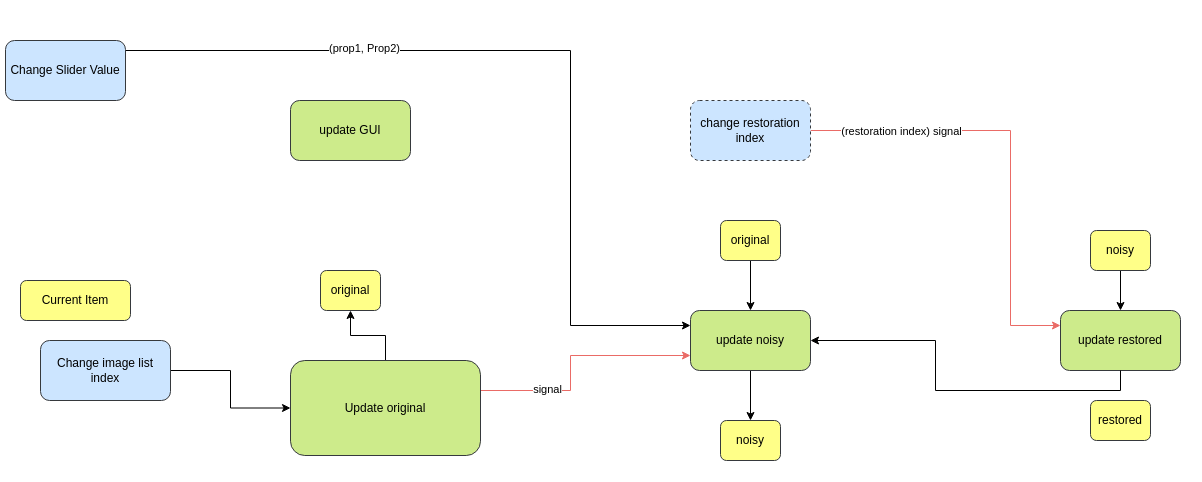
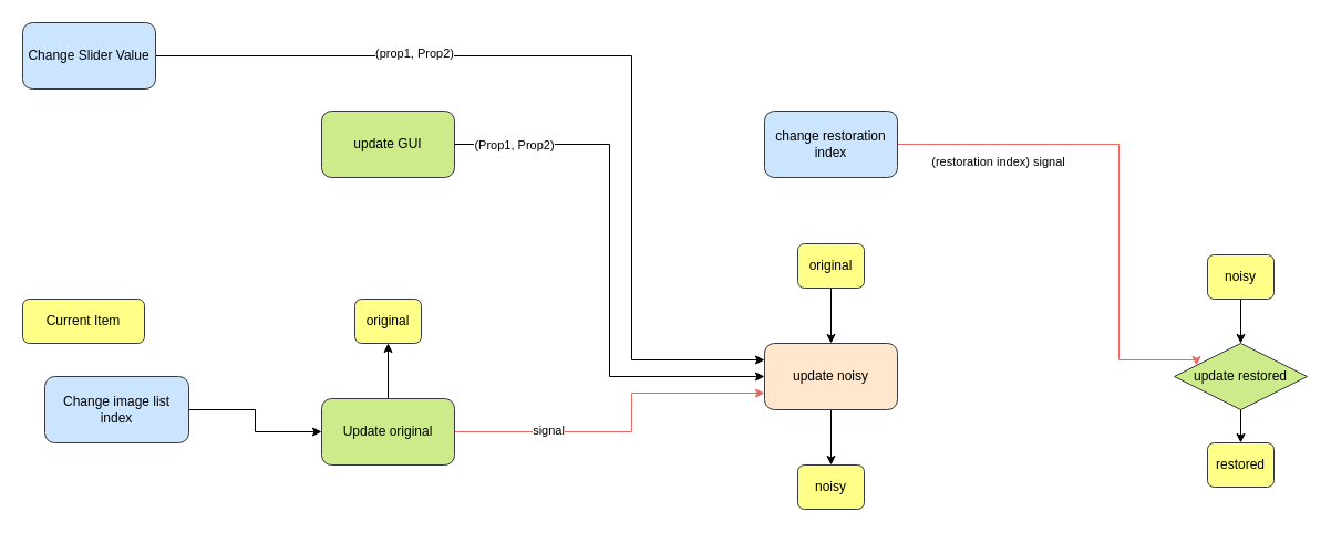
  <mxCell id="0" />
  <mxCell id="1" parent="0" />
  <mxCell id="2" value="original" style="rounded=1;whiteSpace=wrap;html=1;fillColor=#ffff88;strokeColor=#36393d;" vertex="1" parent="1"><mxGeometry x="320" y="270" width="60" height="40" as="geometry" /></mxCell>
  <mxCell id="3" style="edgeStyle=orthogonalEdgeStyle;rounded=0;orthogonalLoop=1;jettySize=auto;html=1;entryX=0.5;entryY=1;entryDx=0;entryDy=0;strokeColor=#000000;exitX=0.5;exitY=1;exitDx=0;exitDy=0;" edge="1" parent="1" source="4" target="11"><mxGeometry relative="1" as="geometry" /></mxCell>
- <mxCell id="4" value="update noisy" style="rounded=1;whiteSpace=wrap;html=1;fillColor=#cdeb8b;strokeColor=#36393d;" vertex="1" parent="1"><mxGeometry x="690" y="310" width="120" height="60" as="geometry" /></mxCell>
- <mxCell id="5" value="update restored" style="rounded=1;whiteSpace=wrap;html=1;fillColor=#cdeb8b;strokeColor=#36393d;" vertex="1" parent="1"><mxGeometry x="1060" y="310" width="120" height="60" as="geometry" /></mxCell>
+ <mxCell id="4" value="update noisy" style="rounded=1;whiteSpace=wrap;html=1;fillColor=#ffe6cc;strokeColor=#36393d;" vertex="1" parent="1"><mxGeometry x="690" y="310" width="120" height="60" as="geometry" /></mxCell>
+ <mxCell id="5" value="update restored" style="rhombus;whiteSpace=wrap;html=1;fillColor=#cdeb8b;strokeColor=#36393d;" vertex="1" parent="1"><mxGeometry x="1060" y="310" width="120" height="60" as="geometry" /></mxCell>
  <mxCell id="6" style="edgeStyle=orthogonalEdgeStyle;rounded=0;orthogonalLoop=1;jettySize=auto;html=1;fillColor=#ffcccc;strokeColor=#EA6B66;entryX=0;entryY=0.25;entryDx=0;entryDy=0;" edge="1" parent="1" source="8" target="5"><mxGeometry relative="1" as="geometry"><mxPoint x="1070" y="330" as="targetPoint" /><Array as="points"><mxPoint x="1010" y="130" /><mxPoint x="1010" y="325" /></Array></mxGeometry></mxCell>
  <mxCell id="7" value="(restoration index) signal" style="edgeLabel;html=1;align=center;verticalAlign=middle;resizable=0;points=[];" vertex="1" connectable="0" parent="6"><mxGeometry x="0.221" y="-2" relative="1" as="geometry"><mxPoint x="-108" y="-72" as="offset" /></mxGeometry></mxCell>
- <mxCell id="8" value="change restoration index" style="rounded=1;whiteSpace=wrap;html=1;fillColor=#cce5ff;strokeColor=#36393d;dashed=1;" vertex="1" parent="1"><mxGeometry x="690" y="100" width="120" height="60" as="geometry" /></mxCell>
+ <mxCell id="8" value="change restoration index" style="rounded=1;whiteSpace=wrap;html=1;fillColor=#cce5ff;strokeColor=#36393d;" vertex="1" parent="1"><mxGeometry x="690" y="100" width="120" height="60" as="geometry" /></mxCell>
  <mxCell id="9" style="edgeStyle=orthogonalEdgeStyle;rounded=0;orthogonalLoop=1;jettySize=auto;html=1;entryX=0.5;entryY=0;entryDx=0;entryDy=0;" edge="1" parent="1" source="10" target="4"><mxGeometry relative="1" as="geometry" /></mxCell>
  <mxCell id="10" value="original" style="rounded=1;whiteSpace=wrap;html=1;fillColor=#ffff88;strokeColor=#36393d;" vertex="1" parent="1"><mxGeometry x="720" y="220" width="60" height="40" as="geometry" /></mxCell>
  <mxCell id="11" value="noisy" style="rounded=1;whiteSpace=wrap;html=1;fillColor=#ffff88;strokeColor=#36393d;direction=west;" vertex="1" parent="1"><mxGeometry x="720" y="420" width="60" height="40" as="geometry" /></mxCell>
- <mxCell id="12" style="edgeStyle=orthogonalEdgeStyle;rounded=0;orthogonalLoop=1;jettySize=auto;html=1;strokeColor=#000000;exitX=0.5;exitY=1;exitDx=0;exitDy=0;" edge="1" target="4" parent="1" source="5"><mxGeometry relative="1" as="geometry"><mxPoint x="1150" y="310" as="sourcePoint" /></mxGeometry></mxCell>
+ <mxCell id="12" style="edgeStyle=orthogonalEdgeStyle;rounded=0;orthogonalLoop=1;jettySize=auto;html=1;entryX=0.5;entryY=1;entryDx=0;entryDy=0;strokeColor=#000000;exitX=0.5;exitY=1;exitDx=0;exitDy=0;" edge="1" target="15" parent="1" source="5"><mxGeometry relative="1" as="geometry"><mxPoint x="1150" y="310" as="sourcePoint" /></mxGeometry></mxCell>
  <mxCell id="13" style="edgeStyle=orthogonalEdgeStyle;rounded=0;orthogonalLoop=1;jettySize=auto;html=1;entryX=0.5;entryY=0;entryDx=0;entryDy=0;" edge="1" source="14" parent="1" target="5"><mxGeometry relative="1" as="geometry"><mxPoint x="1090" y="310" as="targetPoint" /></mxGeometry></mxCell>
  <mxCell id="14" value="noisy" style="rounded=1;whiteSpace=wrap;html=1;fillColor=#ffff88;strokeColor=#36393d;" vertex="1" parent="1"><mxGeometry x="1090" y="230" width="60" height="40" as="geometry" /></mxCell>
  <mxCell id="15" value="restored" style="rounded=1;whiteSpace=wrap;html=1;fillColor=#ffff88;strokeColor=#36393d;direction=west;" vertex="1" parent="1"><mxGeometry x="1090" y="400" width="60" height="40" as="geometry" /></mxCell>
  <mxCell id="16" style="edgeStyle=orthogonalEdgeStyle;rounded=0;orthogonalLoop=1;jettySize=auto;html=1;strokeColor=#000000;" edge="1" parent="1" source="17" target="21"><mxGeometry relative="1" as="geometry" /></mxCell>
  <mxCell id="17" value="Change image list index" style="rounded=1;whiteSpace=wrap;html=1;fillColor=#cce5ff;strokeColor=#36393d;" vertex="1" parent="1"><mxGeometry x="40" y="340" width="130" height="60" as="geometry" /></mxCell>
  <mxCell id="18" style="edgeStyle=orthogonalEdgeStyle;rounded=0;orthogonalLoop=1;jettySize=auto;html=1;entryX=0;entryY=0.75;entryDx=0;entryDy=0;strokeColor=#EA6B66;" edge="1" parent="1" source="21" target="4"><mxGeometry relative="1" as="geometry"><Array as="points"><mxPoint x="570" y="390" /><mxPoint x="570" y="355" /></Array></mxGeometry></mxCell>
  <mxCell id="19" value="signal" style="edgeLabel;html=1;align=center;verticalAlign=middle;resizable=0;points=[];" vertex="1" connectable="0" parent="18"><mxGeometry x="-0.464" y="2" relative="1" as="geometry"><mxPoint as="offset" /></mxGeometry></mxCell>
  <mxCell id="20" style="edgeStyle=orthogonalEdgeStyle;rounded=0;orthogonalLoop=1;jettySize=auto;html=1;entryX=0.5;entryY=1;entryDx=0;entryDy=0;strokeColor=#000000;" edge="1" parent="1" source="21" target="2"><mxGeometry relative="1" as="geometry" /></mxCell>
- <mxCell id="21" value="Update original" style="rounded=1;whiteSpace=wrap;html=1;fillColor=#cdeb8b;strokeColor=#36393d;" vertex="1" parent="1"><mxGeometry x="290" y="360" width="190" height="95" as="geometry" /></mxCell>
- <mxCell id="22" value="Current Item" style="rounded=1;whiteSpace=wrap;html=1;fillColor=#ffff88;strokeColor=#36393d;" vertex="1" parent="1"><mxGeometry x="20" y="280" width="110" height="40" as="geometry" /></mxCell>
+ <mxCell id="21" value="Update original" style="rounded=1;whiteSpace=wrap;html=1;fillColor=#cdeb8b;strokeColor=#36393d;" vertex="1" parent="1"><mxGeometry x="290" y="360" width="120" height="60" as="geometry" /></mxCell>
+ <mxCell id="22" value="Current Item" style="rounded=1;whiteSpace=wrap;html=1;fillColor=#ffff88;strokeColor=#36393d;" vertex="1" parent="1"><mxGeometry x="20" y="270" width="110" height="40" as="geometry" /></mxCell>
+ <mxCell id="23" style="edgeStyle=orthogonalEdgeStyle;rounded=0;orthogonalLoop=1;jettySize=auto;html=1;entryX=0;entryY=0.5;entryDx=0;entryDy=0;strokeColor=#000000;" edge="1" parent="1" source="25" target="4"><mxGeometry relative="1" as="geometry" /></mxCell>
+ <mxCell id="24" value="(Prop1, Prop2)" style="edgeLabel;html=1;align=center;verticalAlign=middle;resizable=0;points=[];" vertex="1" connectable="0" parent="23"><mxGeometry x="-0.783" relative="1" as="geometry"><mxPoint as="offset" /></mxGeometry></mxCell>
  <mxCell id="25" value="update GUI" style="rounded=1;whiteSpace=wrap;html=1;fillColor=#cdeb8b;strokeColor=#36393d;" vertex="1" parent="1"><mxGeometry x="290" y="100" width="120" height="60" as="geometry" /></mxCell>
  <mxCell id="26" style="edgeStyle=orthogonalEdgeStyle;rounded=0;orthogonalLoop=1;jettySize=auto;html=1;entryX=0;entryY=0.25;entryDx=0;entryDy=0;strokeColor=#000000;" edge="1" parent="1" source="28" target="4"><mxGeometry relative="1" as="geometry"><Array as="points"><mxPoint x="570" y="50" /><mxPoint x="570" y="325" /></Array></mxGeometry></mxCell>
  <mxCell id="27" value="(prop1, Prop2)" style="edgeLabel;html=1;align=center;verticalAlign=middle;resizable=0;points=[];" vertex="1" connectable="0" parent="26"><mxGeometry x="-0.434" y="3" relative="1" as="geometry"><mxPoint as="offset" /></mxGeometry></mxCell>
- <mxCell id="28" value="Change Slider Value" style="rounded=1;whiteSpace=wrap;html=1;fillColor=#cce5ff;strokeColor=#36393d;" vertex="1" parent="1"><mxGeometry x="5" y="40" width="120" height="60" as="geometry" /></mxCell>
+ <mxCell id="28" value="Change Slider Value" style="rounded=1;whiteSpace=wrap;html=1;fillColor=#cce5ff;strokeColor=#36393d;" vertex="1" parent="1"><mxGeometry x="20" y="20" width="120" height="60" as="geometry" /></mxCell>
